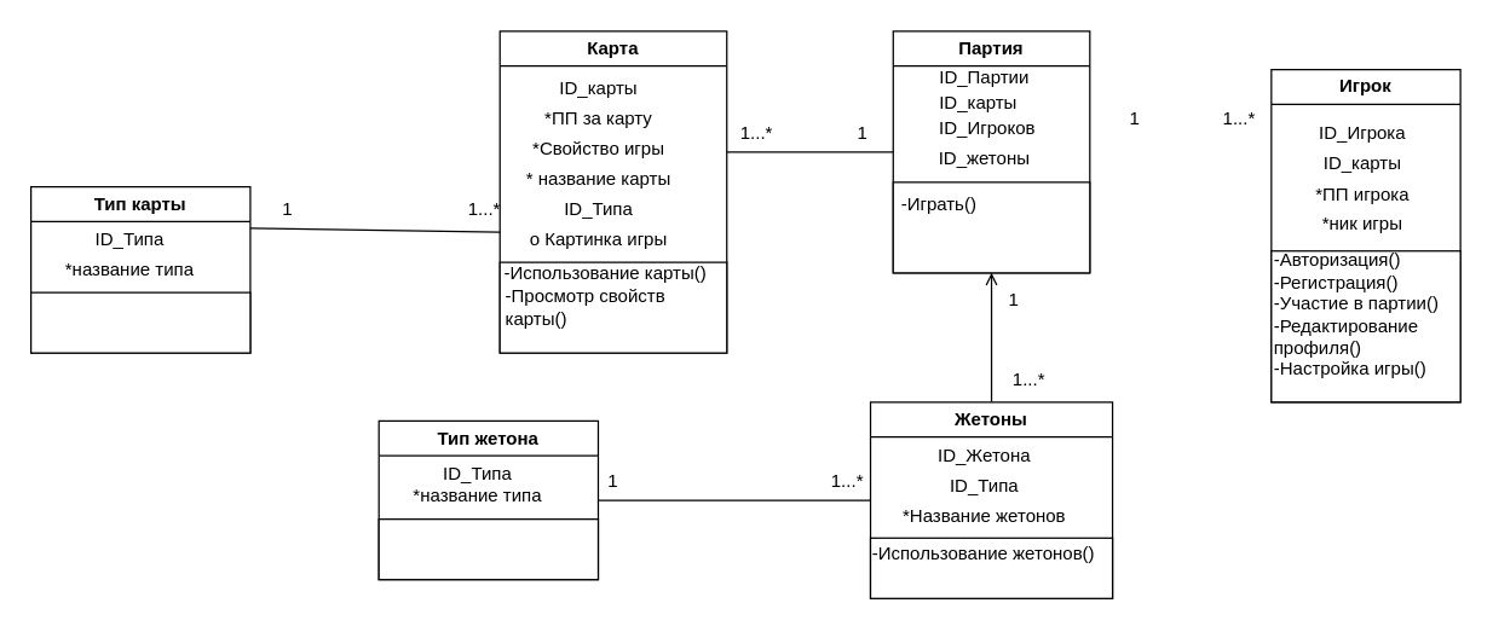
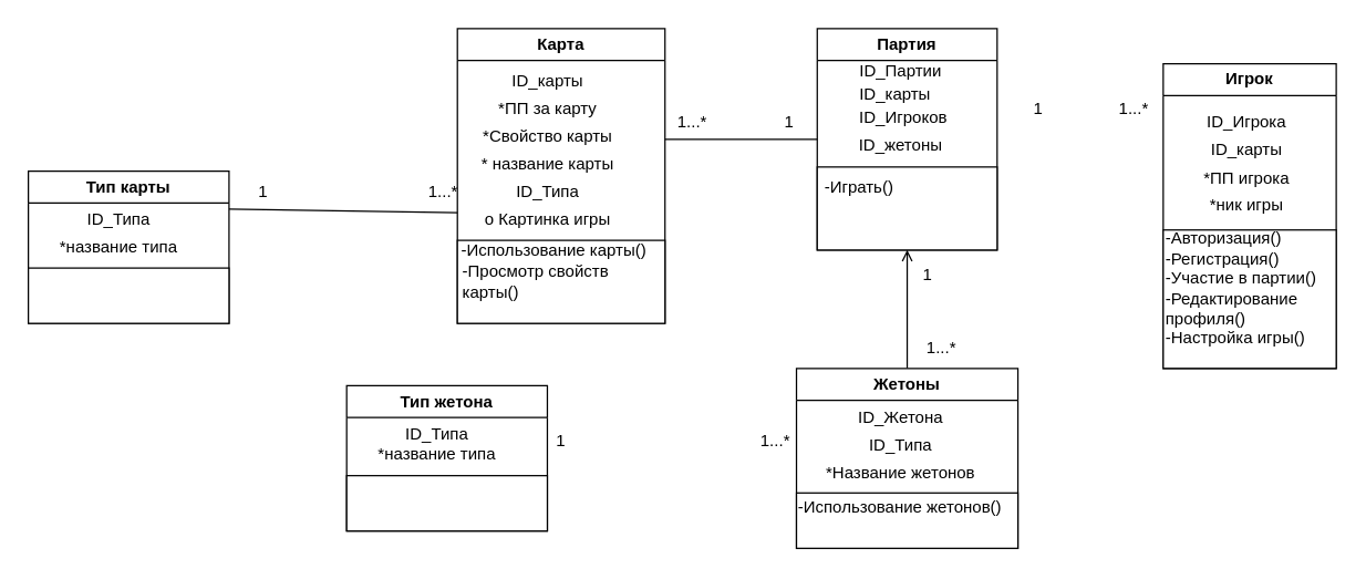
  <mxCell id="0" />
  <mxCell id="1" parent="0" />
  <mxCell id="2" value="Карта" style="swimlane;whiteSpace=wrap;html=1;" parent="1" vertex="1"><mxGeometry x="330" y="20" width="150" height="213" as="geometry" /></mxCell>
  <mxCell id="3" value="*ПП за карту" style="text;html=1;align=center;verticalAlign=middle;resizable=0;points=[];autosize=1;strokeColor=none;fillColor=none;" parent="2" vertex="1"><mxGeometry x="20" y="43" width="90" height="30" as="geometry" /></mxCell>
- <mxCell id="4" value="*Свойство игры" style="text;html=1;align=center;verticalAlign=middle;resizable=0;points=[];autosize=1;strokeColor=none;fillColor=none;" parent="2" vertex="1"><mxGeometry x="5" y="63" width="120" height="30" as="geometry" /></mxCell>
+ <mxCell id="4" value="*Свойство карты" style="text;html=1;align=center;verticalAlign=middle;resizable=0;points=[];autosize=1;strokeColor=none;fillColor=none;" parent="2" vertex="1"><mxGeometry x="5" y="63" width="120" height="30" as="geometry" /></mxCell>
  <mxCell id="5" value="* название карты" style="text;html=1;align=center;verticalAlign=middle;resizable=0;points=[];autosize=1;strokeColor=none;fillColor=none;" parent="2" vertex="1"><mxGeometry x="5" y="83" width="120" height="30" as="geometry" /></mxCell>
  <mxCell id="6" value="о Картинка игры" style="text;html=1;align=center;verticalAlign=middle;resizable=0;points=[];autosize=1;strokeColor=none;fillColor=none;" parent="2" vertex="1"><mxGeometry x="5" y="123" width="120" height="30" as="geometry" /></mxCell>
  <mxCell id="7" value="ID_Типа" style="text;html=1;align=center;verticalAlign=middle;resizable=0;points=[];autosize=1;strokeColor=none;fillColor=none;" parent="2" vertex="1"><mxGeometry x="30" y="103" width="70" height="30" as="geometry" /></mxCell>
  <mxCell id="8" value="ID_карты" style="text;html=1;align=center;verticalAlign=middle;resizable=0;points=[];autosize=1;strokeColor=none;fillColor=none;" parent="2" vertex="1"><mxGeometry x="30" y="23" width="70" height="30" as="geometry" /></mxCell>
  <mxCell id="9" value="" style="rounded=0;whiteSpace=wrap;html=1;" vertex="1" parent="2"><mxGeometry y="153" width="150" height="60" as="geometry" /></mxCell>
  <mxCell id="10" value="-Использование карты()" style="text;html=1;strokeColor=none;fillColor=none;align=center;verticalAlign=middle;whiteSpace=wrap;rounded=0;" vertex="1" parent="2"><mxGeometry x="-10" y="146" width="160" height="30" as="geometry" /></mxCell>
  <mxCell id="11" value="-Просмотр свойств карты()" style="text;html=1;strokeColor=none;fillColor=none;align=left;verticalAlign=middle;whiteSpace=wrap;rounded=0;" vertex="1" parent="2"><mxGeometry x="2" y="168" width="146" height="30" as="geometry" /></mxCell>
  <mxCell id="12" value="Игрок" style="swimlane;whiteSpace=wrap;html=1;" parent="1" vertex="1"><mxGeometry x="840" y="45.5" width="125" height="220" as="geometry" /></mxCell>
  <mxCell id="13" value="ID_карты" style="text;html=1;align=center;verticalAlign=middle;resizable=0;points=[];autosize=1;strokeColor=none;fillColor=none;" parent="12" vertex="1"><mxGeometry x="25" y="47" width="70" height="30" as="geometry" /></mxCell>
  <mxCell id="14" value="*ПП игрока" style="text;html=1;align=center;verticalAlign=middle;resizable=0;points=[];autosize=1;strokeColor=none;fillColor=none;" parent="12" vertex="1"><mxGeometry x="15" y="68.5" width="90" height="30" as="geometry" /></mxCell>
  <mxCell id="15" value="*ник игры" style="text;html=1;align=center;verticalAlign=middle;resizable=0;points=[];autosize=1;strokeColor=none;fillColor=none;" parent="12" vertex="1"><mxGeometry x="15" y="87" width="90" height="30" as="geometry" /></mxCell>
  <mxCell id="16" value="ID_Игрока" style="text;html=1;align=center;verticalAlign=middle;resizable=0;points=[];autosize=1;strokeColor=none;fillColor=none;" parent="12" vertex="1"><mxGeometry x="20" y="27" width="80" height="30" as="geometry" /></mxCell>
  <mxCell id="17" value="" style="rounded=0;whiteSpace=wrap;html=1;" vertex="1" parent="12"><mxGeometry y="120" width="125" height="100" as="geometry" /></mxCell>
  <mxCell id="18" value="-Авторизация()&lt;br&gt;-Регистрация()&lt;br&gt;-Участие в партии()&lt;br&gt;-Редактирование профиля()&lt;br&gt;-Настройка игры()" style="text;html=1;strokeColor=none;fillColor=none;align=left;verticalAlign=middle;whiteSpace=wrap;rounded=0;" vertex="1" parent="12"><mxGeometry y="147" width="120" height="30" as="geometry" /></mxCell>
  <mxCell id="19" style="edgeStyle=orthogonalEdgeStyle;rounded=0;orthogonalLoop=1;jettySize=auto;html=1;endArrow=none;endFill=0;" edge="1" parent="1" source="20"><mxGeometry relative="1" as="geometry"><mxPoint x="480" y="100" as="targetPoint" /></mxGeometry></mxCell>
  <mxCell id="20" value="Партия" style="swimlane;whiteSpace=wrap;html=1;" parent="1" vertex="1"><mxGeometry x="590" y="20" width="130" height="160" as="geometry" /></mxCell>
  <mxCell id="21" value="ID_карты" style="text;html=1;align=center;verticalAlign=middle;resizable=0;points=[];autosize=1;strokeColor=none;fillColor=none;" parent="20" vertex="1"><mxGeometry x="21" y="33" width="70" height="30" as="geometry" /></mxCell>
  <mxCell id="22" value="ID_Игроков" style="text;html=1;align=center;verticalAlign=middle;resizable=0;points=[];autosize=1;strokeColor=none;fillColor=none;" parent="20" vertex="1"><mxGeometry x="17" y="50" width="90" height="30" as="geometry" /></mxCell>
  <mxCell id="23" value="ID_жетоны" style="text;html=1;align=center;verticalAlign=middle;resizable=0;points=[];autosize=1;strokeColor=none;fillColor=none;" parent="20" vertex="1"><mxGeometry x="20" y="70" width="80" height="30" as="geometry" /></mxCell>
  <mxCell id="24" value="ID_Партии" style="text;html=1;align=center;verticalAlign=middle;resizable=0;points=[];autosize=1;strokeColor=none;fillColor=none;" parent="20" vertex="1"><mxGeometry x="20" y="16" width="80" height="30" as="geometry" /></mxCell>
  <mxCell id="25" value="" style="rounded=0;whiteSpace=wrap;html=1;" vertex="1" parent="20"><mxGeometry y="100" width="130" height="60" as="geometry" /></mxCell>
  <mxCell id="26" value="-Играть()" style="text;html=1;align=center;verticalAlign=middle;resizable=0;points=[];autosize=1;strokeColor=none;fillColor=none;" vertex="1" parent="20"><mxGeometry x="-5" y="100" width="70" height="30" as="geometry" /></mxCell>
  <mxCell id="27" style="edgeStyle=orthogonalEdgeStyle;rounded=0;orthogonalLoop=1;jettySize=auto;html=1;entryX=0.5;entryY=1;entryDx=0;entryDy=0;endArrow=open;endFill=0;" edge="1" parent="1" source="29" target="20"><mxGeometry relative="1" as="geometry" /></mxCell>
- <mxCell id="28" style="edgeStyle=orthogonalEdgeStyle;rounded=0;orthogonalLoop=1;jettySize=auto;html=1;entryX=1;entryY=0.5;entryDx=0;entryDy=0;endArrow=none;endFill=0;" edge="1" parent="1" source="29" target="40"><mxGeometry relative="1" as="geometry" /></mxCell>
  <mxCell id="29" value="Жетоны" style="swimlane;whiteSpace=wrap;html=1;startSize=23;" parent="1" vertex="1"><mxGeometry x="575" y="265.5" width="160" height="130" as="geometry" /></mxCell>
  <mxCell id="30" value="ID_Типа" style="text;html=1;align=center;verticalAlign=middle;resizable=0;points=[];autosize=1;strokeColor=none;fillColor=none;" parent="29" vertex="1"><mxGeometry x="40" y="40" width="70" height="30" as="geometry" /></mxCell>
  <mxCell id="31" value="*Название жетонов&lt;br&gt;" style="text;html=1;align=center;verticalAlign=middle;resizable=0;points=[];autosize=1;strokeColor=none;fillColor=none;" parent="29" vertex="1"><mxGeometry x="10" y="60" width="130" height="30" as="geometry" /></mxCell>
  <mxCell id="32" value="ID_Жетона" style="text;html=1;align=center;verticalAlign=middle;resizable=0;points=[];autosize=1;strokeColor=none;fillColor=none;" parent="29" vertex="1"><mxGeometry x="35" y="20" width="80" height="30" as="geometry" /></mxCell>
  <mxCell id="33" value="" style="rounded=0;whiteSpace=wrap;html=1;" vertex="1" parent="29"><mxGeometry y="90" width="160" height="40" as="geometry" /></mxCell>
  <mxCell id="34" value="-Использование жетонов()" style="text;html=1;strokeColor=none;fillColor=none;align=center;verticalAlign=middle;whiteSpace=wrap;rounded=0;" vertex="1" parent="29"><mxGeometry x="-5" y="85" width="160" height="30" as="geometry" /></mxCell>
  <mxCell id="35" value="Тип карты" style="swimlane;whiteSpace=wrap;html=1;" parent="1" vertex="1"><mxGeometry x="20" y="123" width="145" height="110" as="geometry" /></mxCell>
  <mxCell id="36" value="ID_Типа" style="text;html=1;align=center;verticalAlign=middle;resizable=0;points=[];autosize=1;strokeColor=none;fillColor=none;" parent="35" vertex="1"><mxGeometry x="30" y="20" width="70" height="30" as="geometry" /></mxCell>
  <mxCell id="37" value="*название типа" style="text;html=1;align=center;verticalAlign=middle;resizable=0;points=[];autosize=1;strokeColor=none;fillColor=none;" parent="35" vertex="1"><mxGeometry x="10" y="40" width="110" height="30" as="geometry" /></mxCell>
  <mxCell id="38" value="" style="rounded=0;whiteSpace=wrap;html=1;" vertex="1" parent="35"><mxGeometry y="70" width="145" height="40" as="geometry" /></mxCell>
  <mxCell id="39" value="" style="fontSize=12;html=1;endArrow=none;rounded=0;exitX=1;exitY=0.25;exitDx=0;exitDy=0;targetPerimeterSpacing=3;endSize=10;endFill=0;" parent="1" source="35" edge="1"><mxGeometry width="100" height="100" relative="1" as="geometry"><mxPoint x="580" y="-147" as="sourcePoint" /><mxPoint x="330" y="153" as="targetPoint" /></mxGeometry></mxCell>
  <mxCell id="40" value="Тип жетона" style="swimlane;whiteSpace=wrap;html=1;" parent="1" vertex="1"><mxGeometry x="250" y="278" width="145" height="105" as="geometry" /></mxCell>
  <mxCell id="41" value="ID_Типа" style="text;html=1;align=center;verticalAlign=middle;resizable=0;points=[];autosize=1;strokeColor=none;fillColor=none;" parent="40" vertex="1"><mxGeometry x="30" y="20" width="70" height="30" as="geometry" /></mxCell>
  <mxCell id="42" value="*название типа" style="text;html=1;align=center;verticalAlign=middle;resizable=0;points=[];autosize=1;strokeColor=none;fillColor=none;" parent="40" vertex="1"><mxGeometry x="10" y="35" width="110" height="30" as="geometry" /></mxCell>
  <mxCell id="43" value="" style="rounded=0;whiteSpace=wrap;html=1;" vertex="1" parent="40"><mxGeometry y="65" width="145" height="40" as="geometry" /></mxCell>
  <mxCell id="44" value="1" style="text;html=1;strokeColor=none;fillColor=none;align=center;verticalAlign=middle;whiteSpace=wrap;rounded=0;" vertex="1" parent="1"><mxGeometry x="720" y="63" width="60" height="30" as="geometry" /></mxCell>
  <mxCell id="45" value="1...*" style="text;html=1;strokeColor=none;fillColor=none;align=center;verticalAlign=middle;whiteSpace=wrap;rounded=0;" vertex="1" parent="1"><mxGeometry x="789" y="63" width="60" height="30" as="geometry" /></mxCell>
  <mxCell id="46" value="1...*" style="text;html=1;strokeColor=none;fillColor=none;align=center;verticalAlign=middle;whiteSpace=wrap;rounded=0;" vertex="1" parent="1"><mxGeometry x="470" y="73" width="60" height="30" as="geometry" /></mxCell>
  <mxCell id="47" value="1...*" style="text;html=1;strokeColor=none;fillColor=none;align=center;verticalAlign=middle;whiteSpace=wrap;rounded=0;" vertex="1" parent="1"><mxGeometry x="290" y="123" width="60" height="30" as="geometry" /></mxCell>
  <mxCell id="48" value="1...*" style="text;html=1;strokeColor=none;fillColor=none;align=center;verticalAlign=middle;whiteSpace=wrap;rounded=0;" vertex="1" parent="1"><mxGeometry x="530" y="303" width="60" height="30" as="geometry" /></mxCell>
  <mxCell id="49" value="1...*" style="text;html=1;strokeColor=none;fillColor=none;align=center;verticalAlign=middle;whiteSpace=wrap;rounded=0;" vertex="1" parent="1"><mxGeometry x="650" y="235.5" width="60" height="30" as="geometry" /></mxCell>
  <mxCell id="50" value="1" style="text;html=1;strokeColor=none;fillColor=none;align=center;verticalAlign=middle;whiteSpace=wrap;rounded=0;" vertex="1" parent="1"><mxGeometry x="540" y="73" width="60" height="30" as="geometry" /></mxCell>
  <mxCell id="51" value="1" style="text;html=1;strokeColor=none;fillColor=none;align=center;verticalAlign=middle;whiteSpace=wrap;rounded=0;" vertex="1" parent="1"><mxGeometry x="160" y="123" width="60" height="30" as="geometry" /></mxCell>
  <mxCell id="52" value="1" style="text;html=1;strokeColor=none;fillColor=none;align=center;verticalAlign=middle;whiteSpace=wrap;rounded=0;" vertex="1" parent="1"><mxGeometry x="375" y="303" width="60" height="30" as="geometry" /></mxCell>
  <mxCell id="53" value="1" style="text;html=1;strokeColor=none;fillColor=none;align=center;verticalAlign=middle;whiteSpace=wrap;rounded=0;" vertex="1" parent="1"><mxGeometry x="640" y="183" width="60" height="30" as="geometry" /></mxCell>
